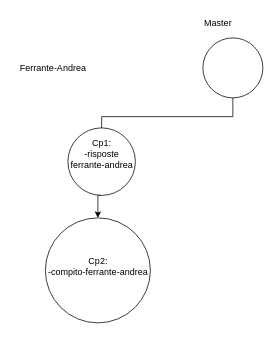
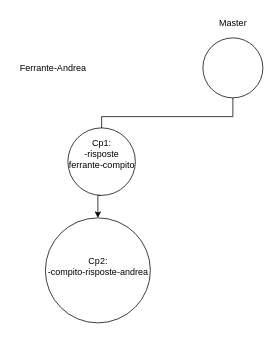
  <mxCell id="0" />
  <mxCell id="1" parent="0" />
  <mxCell id="2" style="edgeStyle=orthogonalEdgeStyle;rounded=0;orthogonalLoop=1;jettySize=auto;html=1;exitX=0.5;exitY=1;exitDx=0;exitDy=0;" edge="1" parent="1" source="3" target="8"><mxGeometry relative="1" as="geometry" /></mxCell>
  <mxCell id="3" value="" style="ellipse;whiteSpace=wrap;html=1;aspect=fixed;" vertex="1" parent="1"><mxGeometry x="270" y="50" width="80" height="80" as="geometry" /></mxCell>
  <mxCell id="4" value="" style="ellipse;whiteSpace=wrap;html=1;aspect=fixed;" vertex="1" parent="1"><mxGeometry x="60" y="290" width="140" height="140" as="geometry" /></mxCell>
  <mxCell id="5" style="edgeStyle=orthogonalEdgeStyle;rounded=0;orthogonalLoop=1;jettySize=auto;html=1;exitX=0.5;exitY=1;exitDx=0;exitDy=0;entryX=0.5;entryY=0;entryDx=0;entryDy=0;" edge="1" parent="1" source="6" target="4"><mxGeometry relative="1" as="geometry" /></mxCell>
  <mxCell id="6" value="" style="ellipse;whiteSpace=wrap;html=1;aspect=fixed;" vertex="1" parent="1"><mxGeometry x="90" y="170" width="90" height="90" as="geometry" /></mxCell>
- <mxCell id="7" value="Master" style="text;html=1;align=center;verticalAlign=middle;resizable=0;points=[];autosize=1;" vertex="1" parent="1"><mxGeometry x="265" y="20" width="50" height="20" as="geometry" /></mxCell>
- <mxCell id="8" value="Cp1:&lt;br&gt;-risposte&lt;br&gt;ferrante-andrea" style="text;html=1;align=center;verticalAlign=middle;resizable=0;points=[];autosize=1;" vertex="1" parent="1"><mxGeometry x="85" y="180" width="100" height="50" as="geometry" /></mxCell>
- <mxCell id="9" value="Cp2:&lt;br&gt;-compito-ferrante-andrea" style="text;html=1;align=center;verticalAlign=middle;resizable=0;points=[];autosize=1;" vertex="1" parent="1"><mxGeometry x="55" y="340" width="150" height="30" as="geometry" /></mxCell>
+ <mxCell id="7" value="Master" style="text;html=1;align=center;verticalAlign=middle;resizable=0;points=[];autosize=1;" vertex="1" parent="1"><mxGeometry x="285" y="20" width="50" height="20" as="geometry" /></mxCell>
+ <mxCell id="8" value="Cp1:&lt;br&gt;-risposte&lt;br&gt;ferrante-compito" style="text;html=1;align=center;verticalAlign=middle;resizable=0;points=[];autosize=1;" vertex="1" parent="1"><mxGeometry x="85" y="180" width="100" height="50" as="geometry" /></mxCell>
+ <mxCell id="9" value="Cp2:&lt;br&gt;-compito-risposte-andrea" style="text;html=1;align=center;verticalAlign=middle;resizable=0;points=[];autosize=1;" vertex="1" parent="1"><mxGeometry x="55" y="340" width="150" height="30" as="geometry" /></mxCell>
  <mxCell id="10" value="Ferrante-Andrea&lt;br&gt;" style="text;html=1;align=center;verticalAlign=middle;resizable=0;points=[];autosize=1;" vertex="1" parent="1"><mxGeometry x="20" y="80" width="100" height="20" as="geometry" /></mxCell>
